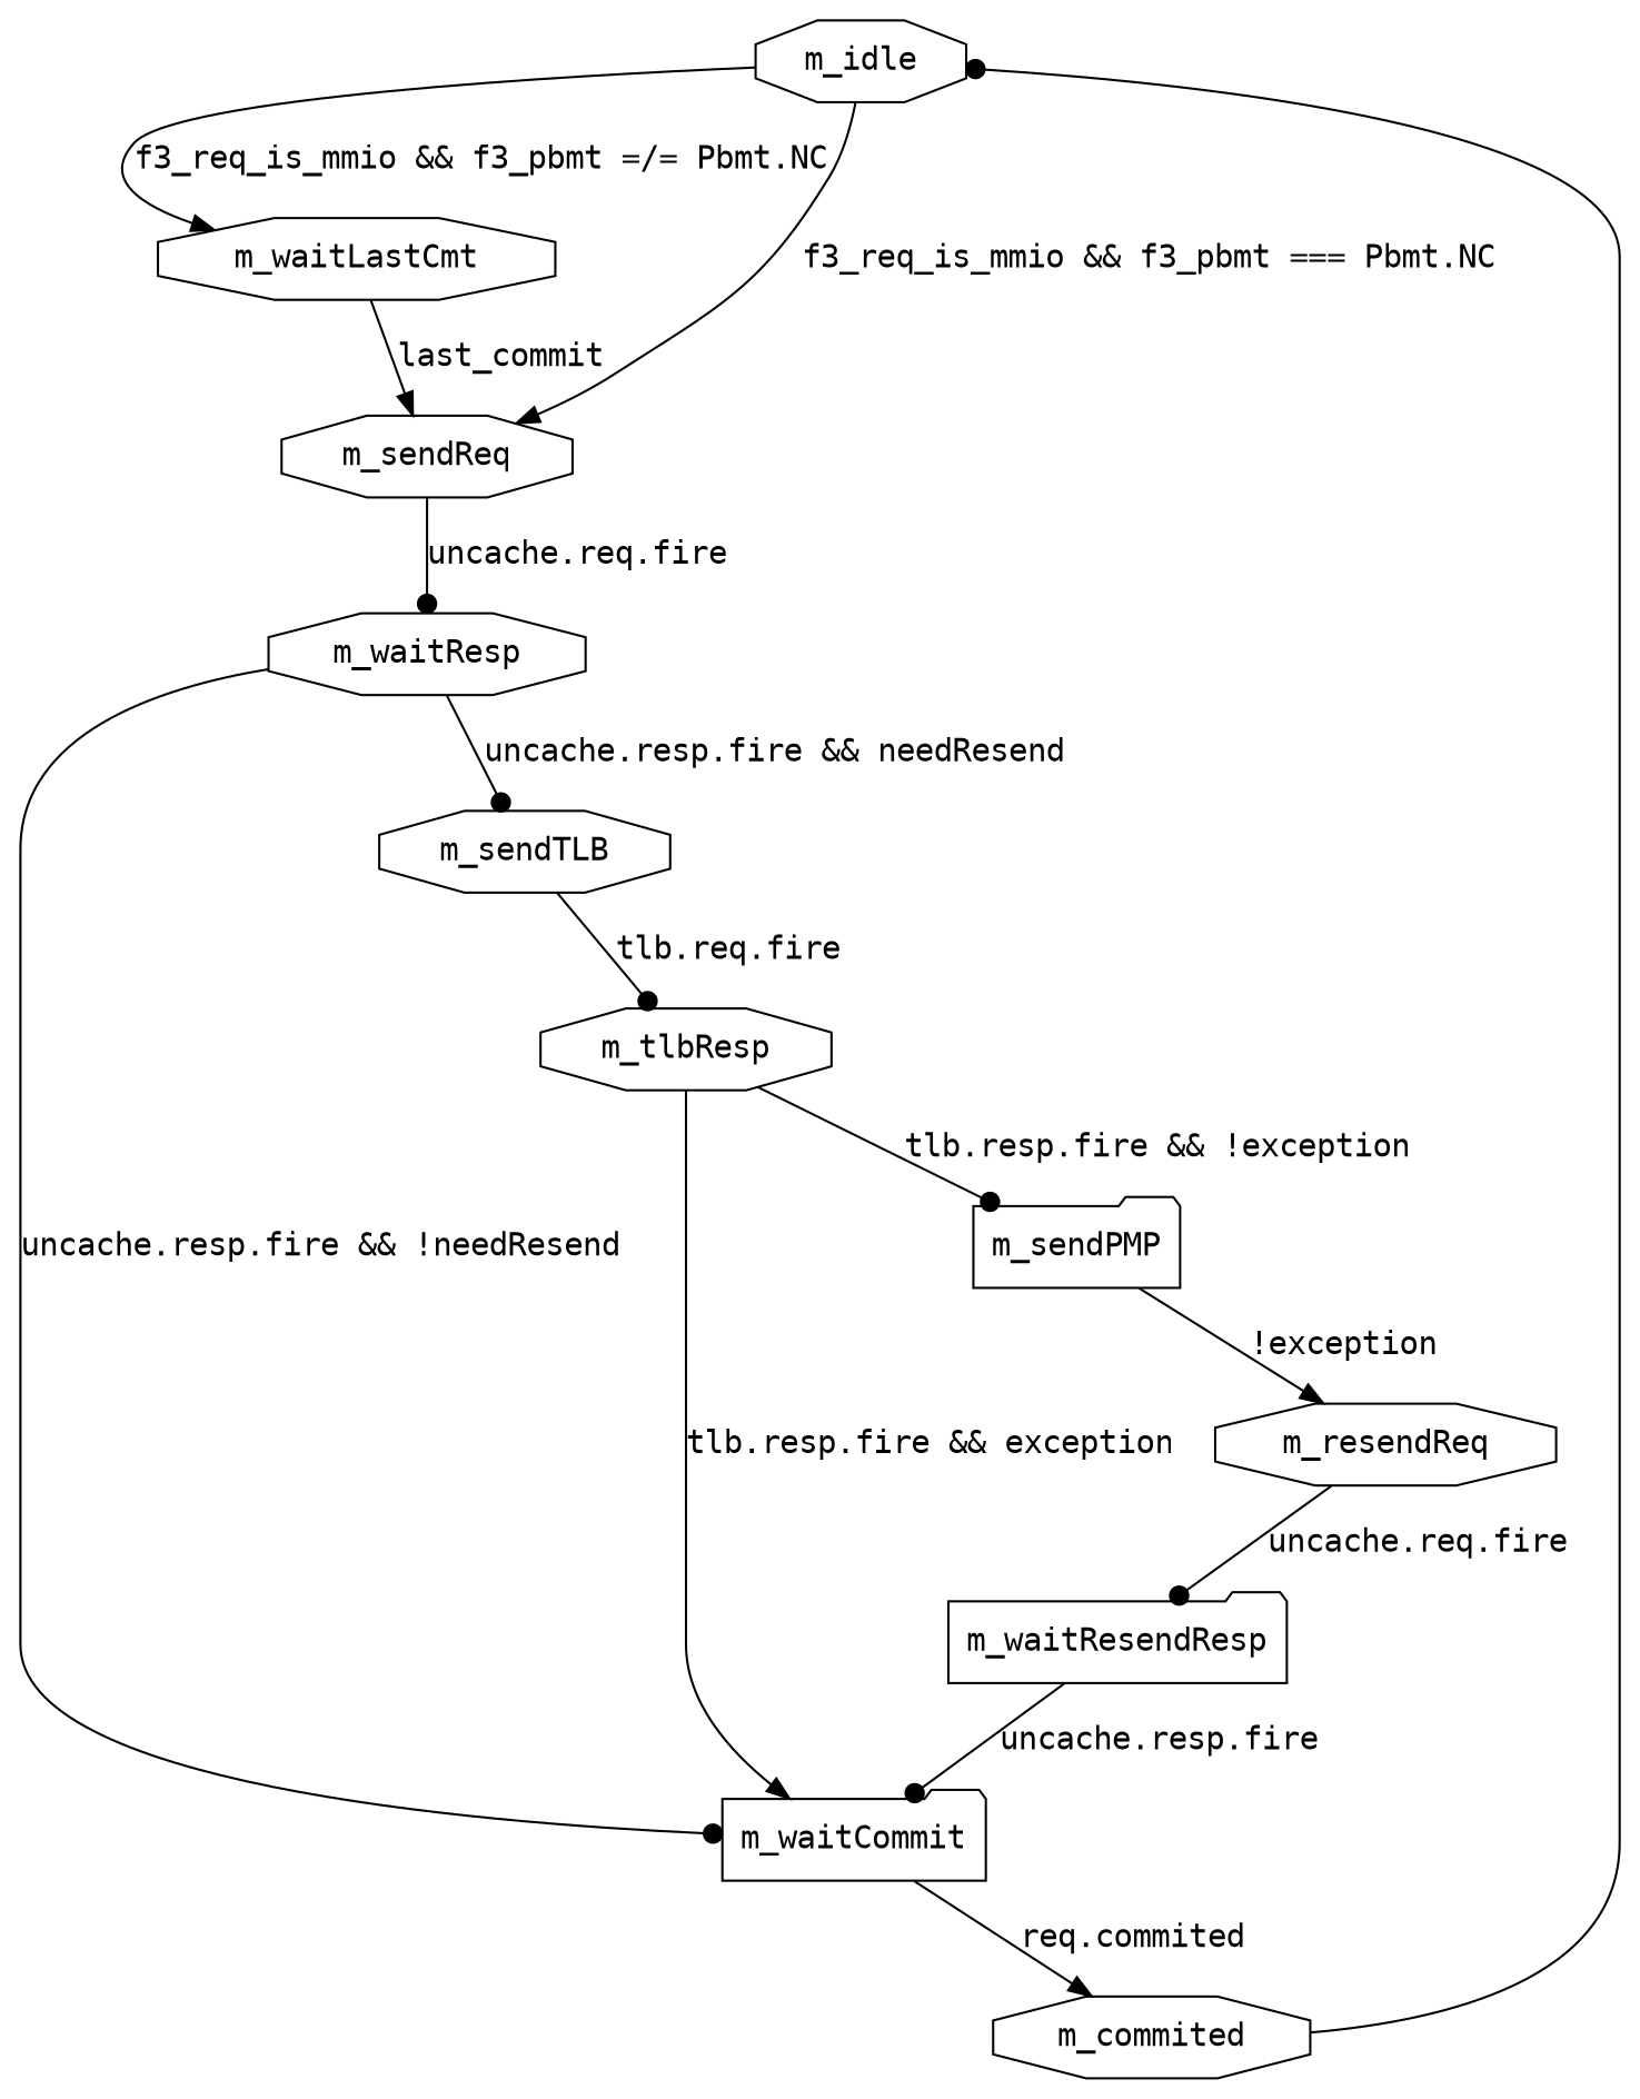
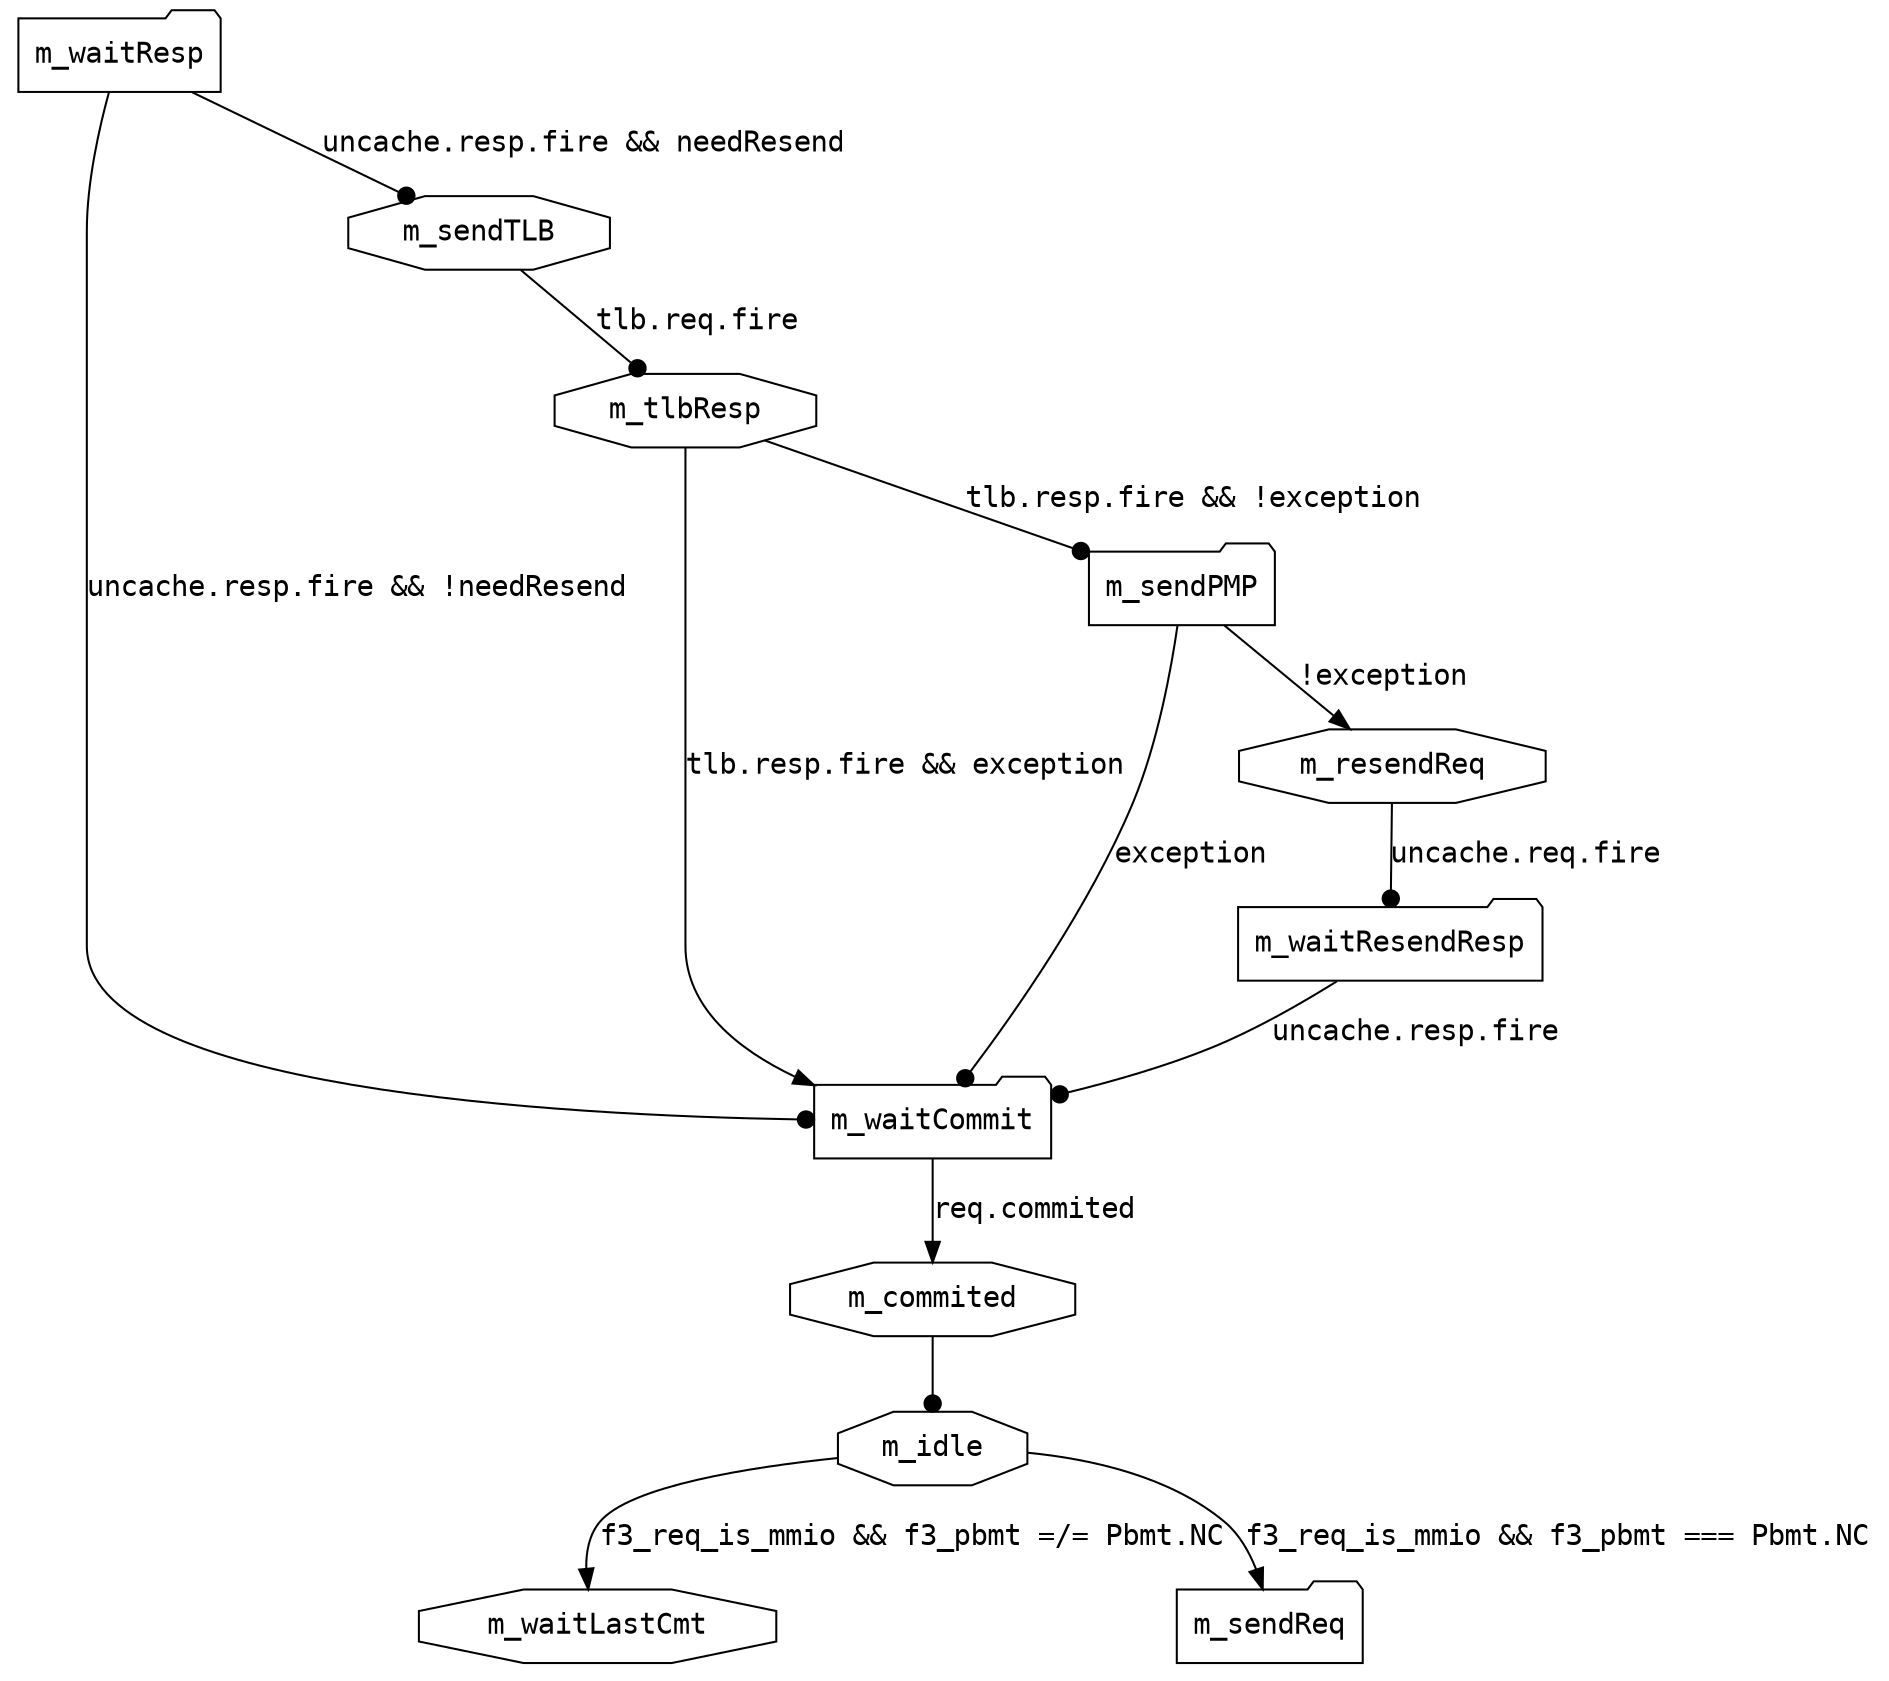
  digraph {
    fontname="DejaVu Sans Mono"
    node [fontname="DejaVu Sans Mono" shape=octagon]
    edge [arrowhead=dot fontname="DejaVu Sans Mono"]
    m_idle
    m_waitLastCmt
-   m_sendReq
-   m_waitResp
+   m_sendReq [shape=folder]
+   m_waitResp [shape=folder]
    m_waitCommit [shape=folder]
    m_sendTLB
    m_commited
    m_tlbResp
    m_sendPMP [shape=folder]
    m_resendReq
    m_waitResendResp [shape=folder]
    m_idle -> m_waitLastCmt [arrowhead=normal label="f3_req_is_mmio && f3_pbmt =/= Pbmt.NC"]
    m_idle -> m_sendReq [arrowhead=normal label="f3_req_is_mmio && f3_pbmt === Pbmt.NC"]
-   m_waitLastCmt -> m_sendReq [arrowhead=normal label=last_commit]
-   m_sendReq -> m_waitResp [label="uncache.req.fire"]
    m_waitResp -> m_waitCommit [label="uncache.resp.fire && !needResend"]
    m_waitResp -> m_sendTLB [label="uncache.resp.fire && needResend"]
    m_waitCommit -> m_commited [arrowhead=normal label="req.commited"]
    m_sendTLB -> m_tlbResp [label="tlb.req.fire"]
    m_commited -> m_idle
    m_tlbResp -> m_waitCommit [arrowhead=normal label="tlb.resp.fire && exception"]
    m_tlbResp -> m_sendPMP [label="tlb.resp.fire && !exception"]
+   m_sendPMP -> m_waitCommit [label=exception]
    m_sendPMP -> m_resendReq [arrowhead=normal label="!exception"]
    m_resendReq -> m_waitResendResp [label="uncache.req.fire"]
    m_waitResendResp -> m_waitCommit [label="uncache.resp.fire"]
  }
